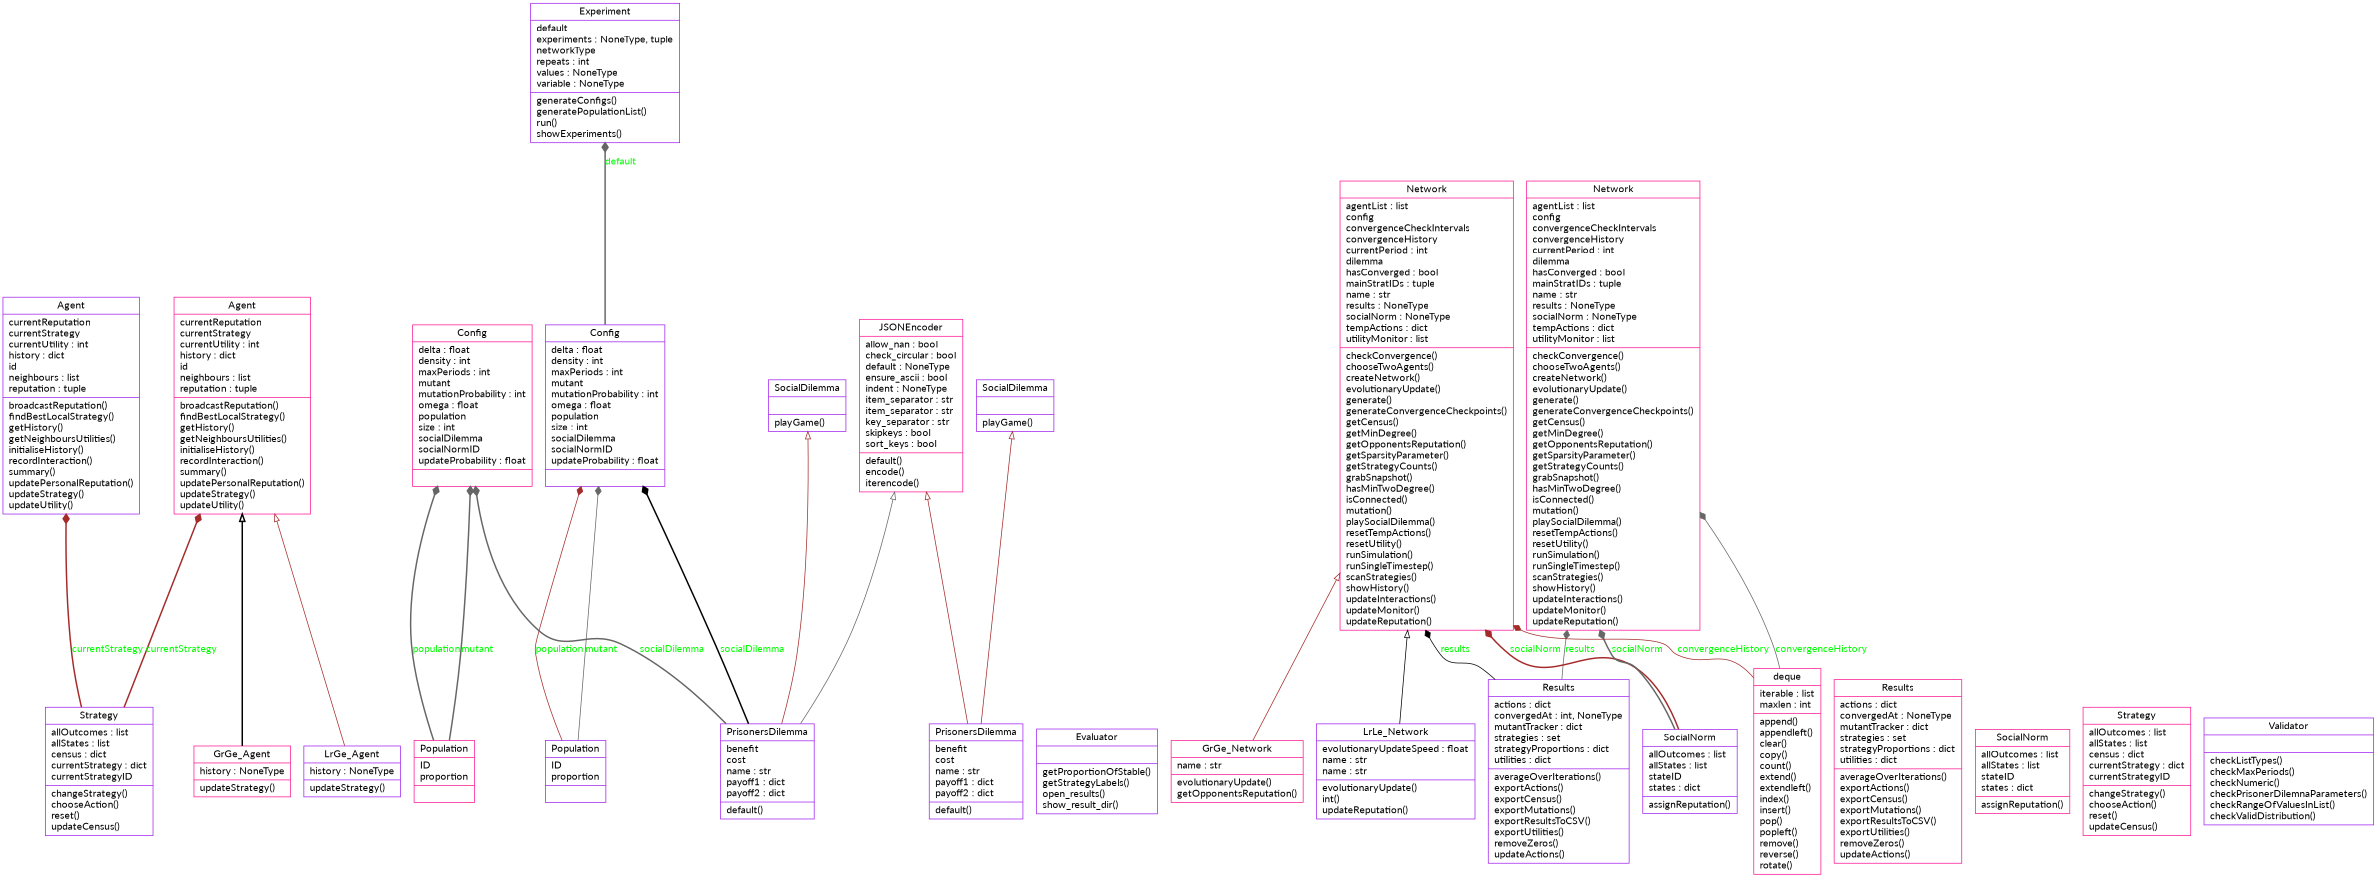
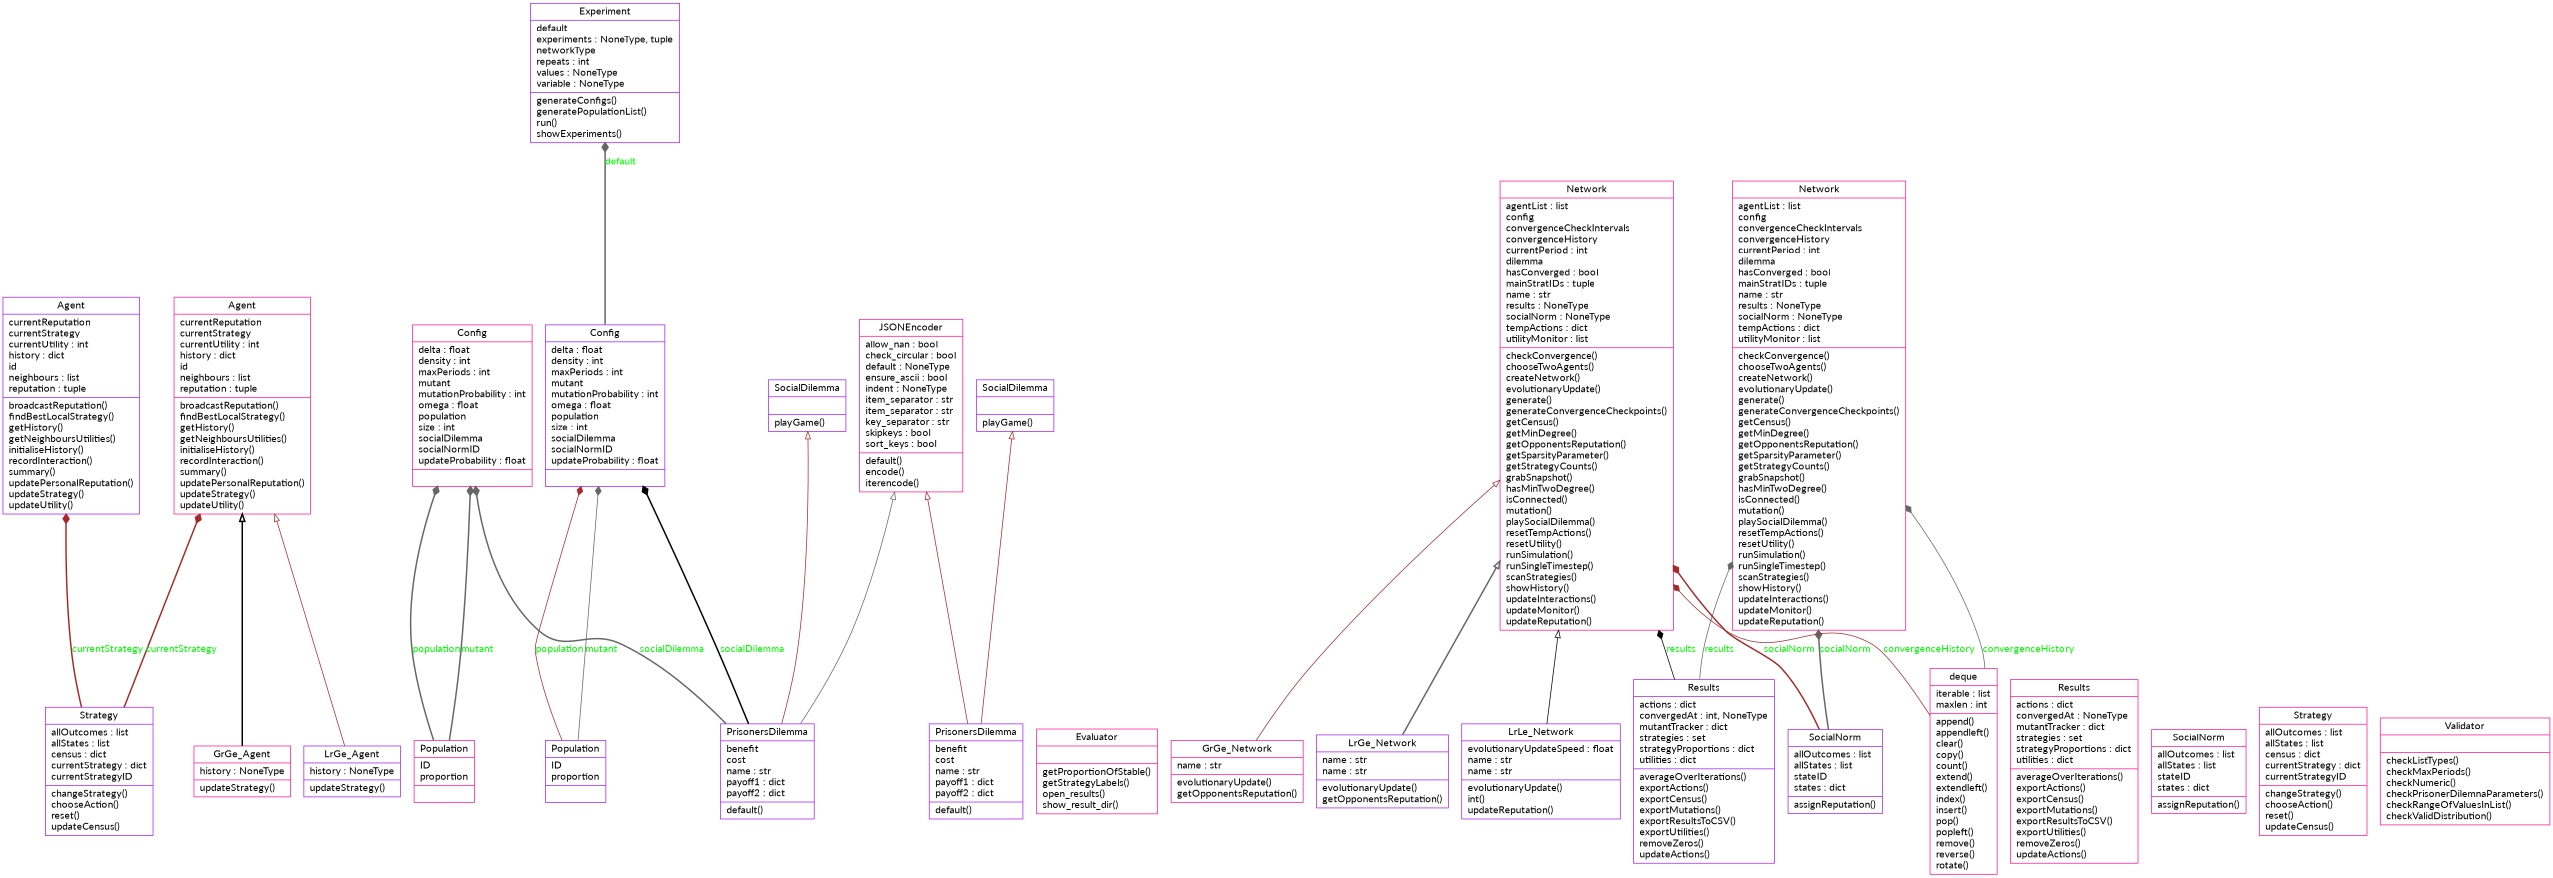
  digraph {
    fontname=Lato
    rankdir=BT
    node [color=purple fontname=Lato shape=record]
    edge [arrowhead=diamond arrowtail=none color=gray40 fontcolor=green fontname=Lato style=solid]
    n1 [label="{Agent|currentReputation\lcurrentStrategy\lcurrentUtility : int\lhistory : dict\lid\lneighbours : list\lreputation : tuple\l|broadcastReputation()\lfindBestLocalStrategy()\lgetHistory()\lgetNeighboursUtilities()\linitialiseHistory()\lrecordInteraction()\lsummary()\lupdatePersonalReputation()\lupdateStrategy()\lupdateUtility()\l}"]
    n2 [color=deeppink label="{Agent|currentReputation\lcurrentStrategy\lcurrentUtility : int\lhistory : dict\lid\lneighbours : list\lreputation : tuple\l|broadcastReputation()\lfindBestLocalStrategy()\lgetHistory()\lgetNeighboursUtilities()\linitialiseHistory()\lrecordInteraction()\lsummary()\lupdatePersonalReputation()\lupdateStrategy()\lupdateUtility()\l}"]
    n3 [color=deeppink label="{Config|delta : float\ldensity : int\lmaxPeriods : int\lmutant\lmutationProbability : int\lomega : float\lpopulation\lsize : int\lsocialDilemma\lsocialNormID\lupdateProbability : float\l|}"]
    n4 [label="{Config|delta : float\ldensity : int\lmaxPeriods : int\lmutant\lmutationProbability : int\lomega : float\lpopulation\lsize : int\lsocialDilemma\lsocialNormID\lupdateProbability : float\l|}"]
    n5 [label="{Experiment|default\lexperiments : NoneType, tuple\lnetworkType\lrepeats : int\lvalues : NoneType\lvariable : NoneType\l|generateConfigs()\lgeneratePopulationList()\lrun()\lshowExperiments()\l}"]
-   n6 [label="{Evaluator|\l|getProportionOfStable()\lgetStrategyLabels()\lopen_results()\lshow_result_dir()\l}"]
+   n6 [color=deeppink label="{Evaluator|\l|getProportionOfStable()\lgetStrategyLabels()\lopen_results()\lshow_result_dir()\l}"]
    n7 [color=deeppink label="{GrGe_Agent|history : NoneType\l|updateStrategy()\l}"]
    n8 [color=deeppink label="{GrGe_Network|name : str\l|evolutionaryUpdate()\lgetOpponentsReputation()\l}"]
    n9 [color=deeppink label="{Network|agentList : list\lconfig\lconvergenceCheckIntervals\lconvergenceHistory\lcurrentPeriod : int\ldilemma\lhasConverged : bool\lmainStratIDs : tuple\lname : str\lresults : NoneType\lsocialNorm : NoneType\ltempActions : dict\lutilityMonitor : list\l|checkConvergence()\lchooseTwoAgents()\lcreateNetwork()\levolutionaryUpdate()\lgenerate()\lgenerateConvergenceCheckpoints()\lgetCensus()\lgetMinDegree()\lgetOpponentsReputation()\lgetSparsityParameter()\lgetStrategyCounts()\lgrabSnapshot()\lhasMinTwoDegree()\lisConnected()\lmutation()\lplaySocialDilemma()\lresetTempActions()\lresetUtility()\lrunSimulation()\lrunSingleTimestep()\lscanStrategies()\lshowHistory()\lupdateInteractions()\lupdateMonitor()\lupdateReputation()\l}"]
    n10 [color=deeppink label="{JSONEncoder|allow_nan : bool\lcheck_circular : bool\ldefault : NoneType\lensure_ascii : bool\lindent : NoneType\litem_separator : str\litem_separator : str\lkey_separator : str\lskipkeys : bool\lsort_keys : bool\l|default()\lencode()\literencode()\l}"]
    n11 [label="{LrGe_Agent|history : NoneType\l|updateStrategy()\l}"]
+   n12 [label="{LrGe_Network|name : str\lname : str\l|evolutionaryUpdate()\lgetOpponentsReputation()\l}"]
    n13 [label="{LrLe_Network|evolutionaryUpdateSpeed : float\lname : str\lname : str\l|evolutionaryUpdate()\lint()\lupdateReputation()\l}"]
    n14 [color=deeppink label="{Network|agentList : list\lconfig\lconvergenceCheckIntervals\lconvergenceHistory\lcurrentPeriod : int\ldilemma\lhasConverged : bool\lmainStratIDs : tuple\lname : str\lresults : NoneType\lsocialNorm : NoneType\ltempActions : dict\lutilityMonitor : list\l|checkConvergence()\lchooseTwoAgents()\lcreateNetwork()\levolutionaryUpdate()\lgenerate()\lgenerateConvergenceCheckpoints()\lgetCensus()\lgetMinDegree()\lgetOpponentsReputation()\lgetSparsityParameter()\lgetStrategyCounts()\lgrabSnapshot()\lhasMinTwoDegree()\lisConnected()\lmutation()\lplaySocialDilemma()\lresetTempActions()\lresetUtility()\lrunSimulation()\lrunSingleTimestep()\lscanStrategies()\lshowHistory()\lupdateInteractions()\lupdateMonitor()\lupdateReputation()\l}"]
    n15 [color=deeppink label="{Population|ID\lproportion\l|}"]
    n16 [label="{Population|ID\lproportion\l|}"]
    n17 [label="{PrisonersDilemma|benefit\lcost\lname : str\lpayoff1 : dict\lpayoff2 : dict\l|default()\l}"]
    n18 [label="{SocialDilemma|\l|playGame()\l}"]
    n19 [label="{PrisonersDilemma|benefit\lcost\lname : str\lpayoff1 : dict\lpayoff2 : dict\l|default()\l}"]
    n20 [label="{SocialDilemma|\l|playGame()\l}"]
    n21 [label="{Results|actions : dict\lconvergedAt : int, NoneType\lmutantTracker : dict\lstrategies : set\lstrategyProportions : dict\lutilities : dict\l|averageOverIterations()\lexportActions()\lexportCensus()\lexportMutations()\lexportResultsToCSV()\lexportUtilities()\lremoveZeros()\lupdateActions()\l}"]
    n22 [color=deeppink label="{Results|actions : dict\lconvergedAt : NoneType\lmutantTracker : dict\lstrategies : set\lstrategyProportions : dict\lutilities : dict\l|averageOverIterations()\lexportActions()\lexportCensus()\lexportMutations()\lexportResultsToCSV()\lexportUtilities()\lremoveZeros()\lupdateActions()\l}"]
    n23 [label="{SocialNorm|allOutcomes : list\lallStates : list\lstateID\lstates : dict\l|assignReputation()\l}"]
    n24 [color=deeppink label="{SocialNorm|allOutcomes : list\lallStates : list\lstateID\lstates : dict\l|assignReputation()\l}"]
    n25 [label="{Strategy|allOutcomes : list\lallStates : list\lcensus : dict\lcurrentStrategy : dict\lcurrentStrategyID\l|changeStrategy()\lchooseAction()\lreset()\lupdateCensus()\l}"]
    n26 [color=deeppink label="{Strategy|allOutcomes : list\lallStates : list\lcensus : dict\lcurrentStrategy : dict\lcurrentStrategyID\l|changeStrategy()\lchooseAction()\lreset()\lupdateCensus()\l}"]
-   n27 [label="{Validator|\l|checkListTypes()\lcheckMaxPeriods()\lcheckNumeric()\lcheckPrisonerDilemnaParameters()\lcheckRangeOfValuesInList()\lcheckValidDistribution()\l}"]
+   n27 [color=deeppink label="{Validator|\l|checkListTypes()\lcheckMaxPeriods()\lcheckNumeric()\lcheckPrisonerDilemnaParameters()\lcheckRangeOfValuesInList()\lcheckValidDistribution()\l}"]
    n28 [color=deeppink label="{deque|iterable : list\lmaxlen : int\l|append()\lappendleft()\lclear()\lcopy()\lcount()\lextend()\lextendleft()\lindex()\linsert()\lpop()\lpopleft()\lremove()\lreverse()\lrotate()\l}"]
    n4 -> n5 [label=default style=bold]
    n7 -> n2 [arrowhead=empty color=black style=bold fontcolor=""]
    n8 -> n9 [arrowhead=empty color=brown fontcolor=""]
    n11 -> n2 [arrowhead=empty color=brown fontcolor=""]
+   n12 -> n9 [arrowhead=empty style=bold fontcolor=""]
    n13 -> n9 [arrowhead=empty color=black fontcolor=""]
    n15 -> n3 [label=population style=bold]
    n15 -> n3 [label=mutant style=bold]
    n16 -> n4 [color=brown label=population]
    n16 -> n4 [label=mutant]
    n17 -> n3 [label=socialDilemma style=bold]
    n17 -> n4 [color=black label=socialDilemma style=bold]
    n17 -> n10 [arrowhead=empty fontcolor=""]
    n17 -> n18 [arrowhead=empty color=brown fontcolor=""]
    n19 -> n10 [arrowhead=empty color=brown fontcolor=""]
    n19 -> n20 [arrowhead=empty color=brown fontcolor=""]
    n21 -> n9 [color=black label=results]
    n21 -> n14 [label=results]
    n23 -> n9 [color=brown label=socialNorm style=bold]
    n23 -> n14 [label=socialNorm style=bold]
    n25 -> n1 [color=brown label=currentStrategy style=bold]
    n25 -> n2 [color=brown label=currentStrategy style=bold]
    n28 -> n9 [color=brown label=convergenceHistory]
    n28 -> n14 [label=convergenceHistory]
  }
